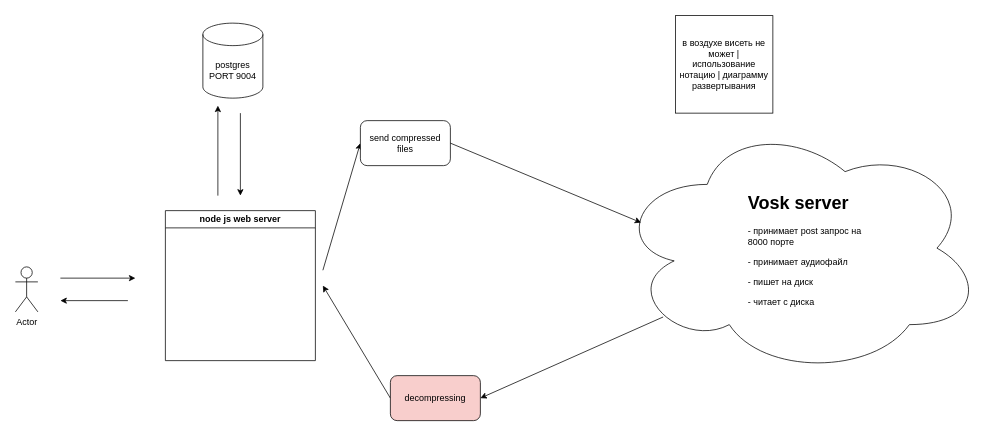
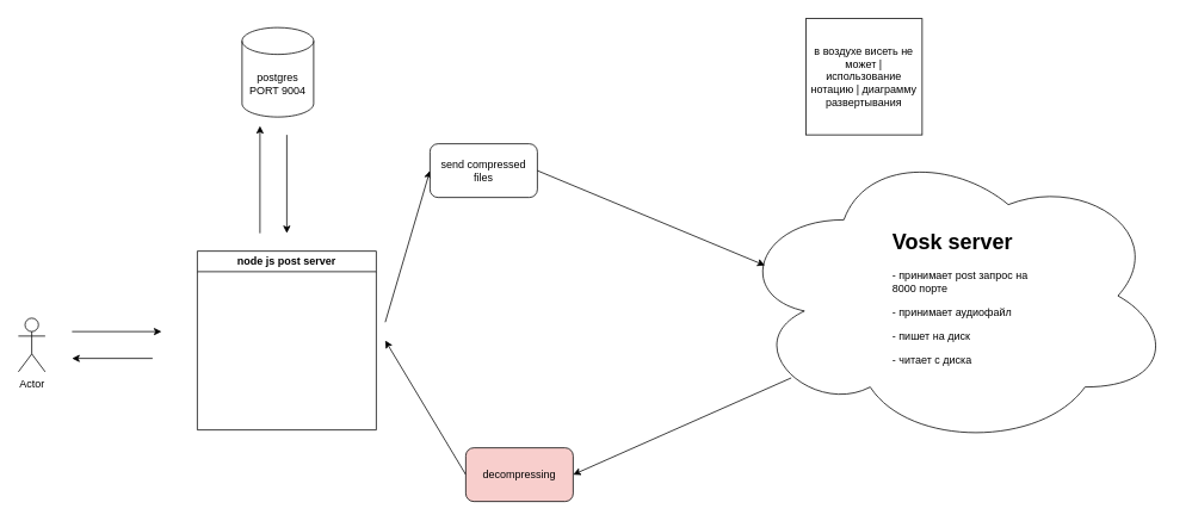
  <mxCell id="0" />
  <mxCell id="1" parent="0" />
  <mxCell id="2" value="Actor" style="shape=umlActor;verticalLabelPosition=bottom;verticalAlign=top;html=1;outlineConnect=0;" vertex="1" parent="1"><mxGeometry x="20" y="355" width="30" height="60" as="geometry" /></mxCell>
  <mxCell id="3" value="" style="ellipse;shape=cloud;whiteSpace=wrap;html=1;" vertex="1" parent="1"><mxGeometry x="820" y="160" width="490" height="340" as="geometry" /></mxCell>
- <mxCell id="4" value="node js web server" style="swimlane;whiteSpace=wrap;html=1;" vertex="1" parent="1"><mxGeometry x="220" y="280" width="200" height="200" as="geometry" /></mxCell>
+ <mxCell id="4" value="node js post server" style="swimlane;whiteSpace=wrap;html=1;" vertex="1" parent="1"><mxGeometry x="220" y="280" width="200" height="200" as="geometry" /></mxCell>
  <mxCell id="5" value="" style="endArrow=classic;html=1;rounded=0;" edge="1" parent="4"><mxGeometry width="50" height="50" relative="1" as="geometry"><mxPoint x="-50" y="120" as="sourcePoint" /><mxPoint x="-140" y="120" as="targetPoint" /></mxGeometry></mxCell>
  <mxCell id="6" value="" style="endArrow=classic;html=1;rounded=0;" edge="1" parent="1"><mxGeometry width="50" height="50" relative="1" as="geometry"><mxPoint x="80" y="370" as="sourcePoint" /><mxPoint x="180" y="370" as="targetPoint" /></mxGeometry></mxCell>
  <mxCell id="7" value="" style="endArrow=classic;html=1;rounded=0;entryX=0;entryY=0.5;entryDx=0;entryDy=0;" edge="1" parent="1" target="9"><mxGeometry width="50" height="50" relative="1" as="geometry"><mxPoint x="430" y="359.5" as="sourcePoint" /><mxPoint x="680" y="360" as="targetPoint" /></mxGeometry></mxCell>
  <mxCell id="8" value="" style="endArrow=classic;html=1;rounded=0;exitX=0;exitY=0.5;exitDx=0;exitDy=0;" edge="1" parent="1" source="11"><mxGeometry width="50" height="50" relative="1" as="geometry"><mxPoint x="680" y="380" as="sourcePoint" /><mxPoint x="430" y="380" as="targetPoint" /></mxGeometry></mxCell>
  <mxCell id="9" value="send compressed files" style="rounded=1;whiteSpace=wrap;html=1;" vertex="1" parent="1"><mxGeometry x="480" y="160" width="120" height="60" as="geometry" /></mxCell>
  <mxCell id="10" value="" style="endArrow=classic;html=1;rounded=0;entryX=0.07;entryY=0.4;entryDx=0;entryDy=0;exitX=1;exitY=0.5;exitDx=0;exitDy=0;entryPerimeter=0;" edge="1" parent="1" source="9" target="3"><mxGeometry width="50" height="50" relative="1" as="geometry"><mxPoint x="660" y="249.5" as="sourcePoint" /><mxPoint x="730" y="80" as="targetPoint" /></mxGeometry></mxCell>
  <mxCell id="11" value="decompressing" style="rounded=1;whiteSpace=wrap;html=1;fillColor=#f8cecc;" vertex="1" parent="1"><mxGeometry x="520" y="500" width="120" height="60" as="geometry" /></mxCell>
  <mxCell id="12" value="" style="endArrow=classic;html=1;rounded=0;exitX=0.13;exitY=0.77;exitDx=0;exitDy=0;entryX=1;entryY=0.5;entryDx=0;entryDy=0;exitPerimeter=0;" edge="1" parent="1" source="3" target="11"><mxGeometry width="50" height="50" relative="1" as="geometry"><mxPoint x="720" y="628" as="sourcePoint" /><mxPoint x="827.5" y="530" as="targetPoint" /></mxGeometry></mxCell>
  <mxCell id="13" value="" style="endArrow=classic;html=1;rounded=0;" edge="1" parent="1"><mxGeometry width="50" height="50" relative="1" as="geometry"><mxPoint x="290" y="260" as="sourcePoint" /><mxPoint x="290" y="140" as="targetPoint" /></mxGeometry></mxCell>
  <mxCell id="14" value="" style="endArrow=classic;html=1;rounded=0;" edge="1" parent="1"><mxGeometry width="50" height="50" relative="1" as="geometry"><mxPoint x="320" y="150" as="sourcePoint" /><mxPoint x="320" y="260" as="targetPoint" /></mxGeometry></mxCell>
  <mxCell id="15" value="postgres&lt;br&gt;PORT 9004" style="shape=cylinder3;whiteSpace=wrap;html=1;boundedLbl=1;backgroundOutline=1;size=15;" vertex="1" parent="1"><mxGeometry x="270" y="30" width="80" height="100" as="geometry" /></mxCell>
  <mxCell id="16" value="&lt;h1&gt;Vosk server&lt;/h1&gt;&lt;p&gt;- принимает post запрос на 8000 порте&lt;/p&gt;&lt;p&gt;- принимает аудиофайл&amp;nbsp;&lt;/p&gt;&lt;p&gt;- пишет на диск&lt;/p&gt;&lt;p&gt;- читает с диска&lt;/p&gt;&lt;p&gt;&lt;br&gt;&lt;/p&gt;" style="text;html=1;strokeColor=none;fillColor=none;spacing=5;spacingTop=-20;whiteSpace=wrap;overflow=hidden;rounded=0;" vertex="1" parent="1"><mxGeometry x="992" y="250" width="189" height="180" as="geometry" /></mxCell>
  <mxCell id="17" value="в воздухе висеть не может | использование нотацию | диаграмму развертывания" style="whiteSpace=wrap;html=1;aspect=fixed;" vertex="1" parent="1"><mxGeometry x="900" y="20" width="130" height="130" as="geometry" /></mxCell>
